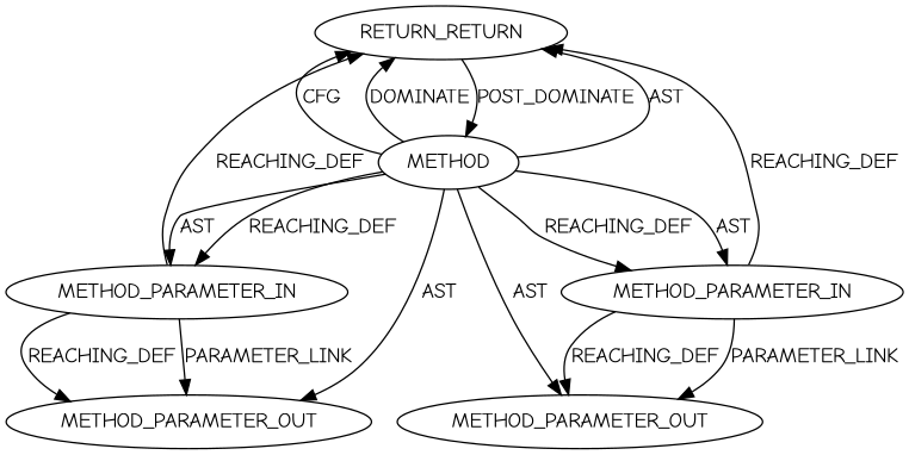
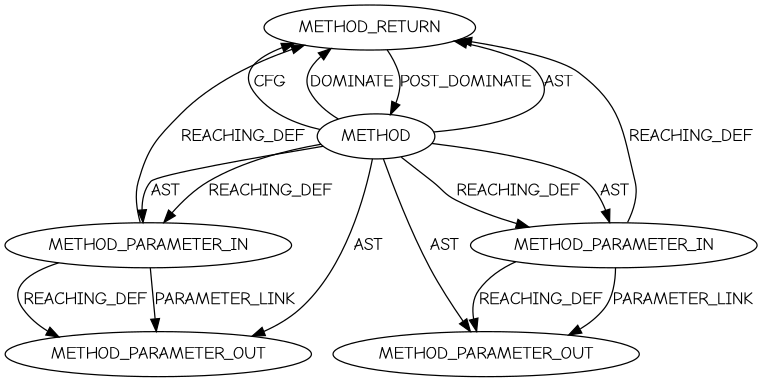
  digraph {
    fontname="Comic Neue"
    node [CODE=p1 EVALUATION_STRATEGY=BY_VALUE ORDER=2 TYPE_FULL_NAME=ANY fontname="Comic Neue" NAME=p1 IS_VARIADIC=false]
    edge [fontname="Comic Neue"]
-   n1 [CODE=RET label=RETURN_RETURN NAME="" IS_VARIADIC=""]
+   n1 [CODE=RET label=METHOD_RETURN NAME="" IS_VARIADIC=""]
    n2 [AST_PARENT_FULL_NAME="<global>" AST_PARENT_TYPE=NAMESPACE_BLOCK CODE="<empty>" FILENAME="<empty>" FULL_NAME=EVP_CIPHER_CTX_rand_key IS_EXTERNAL=true NAME=EVP_CIPHER_CTX_rand_key ORDER=0 label=METHOD EVALUATION_STRATEGY="" TYPE_FULL_NAME="" IS_VARIADIC=""]
    n3 [INDEX=1 ORDER=1 label=METHOD_PARAMETER_OUT]
    n4 [CODE=p2 INDEX=2 NAME=p2 label=METHOD_PARAMETER_IN]
    n5 [CODE=p2 INDEX=2 NAME=p2 label=METHOD_PARAMETER_OUT]
    n6 [INDEX=1 ORDER=1 label=METHOD_PARAMETER_IN]
    n1 -> n2 [label=POST_DOMINATE]
    n2 -> n1 [label=AST]
    n2 -> n1 [label=CFG]
    n2 -> n1 [label=DOMINATE]
    n2 -> n3 [label=AST]
    n2 -> n4 [label=REACHING_DEF]
    n2 -> n4 [label=AST]
    n2 -> n5 [label=AST]
    n2 -> n6 [label=AST]
    n2 -> n6 [label=REACHING_DEF]
    n4 -> n1 [VARIABLE=p2 label=REACHING_DEF]
    n4 -> n5 [label=PARAMETER_LINK]
    n4 -> n5 [VARIABLE=p2 label=REACHING_DEF]
    n6 -> n1 [VARIABLE=p1 label=REACHING_DEF]
    n6 -> n3 [VARIABLE=p1 label=REACHING_DEF]
    n6 -> n3 [label=PARAMETER_LINK]
  }
